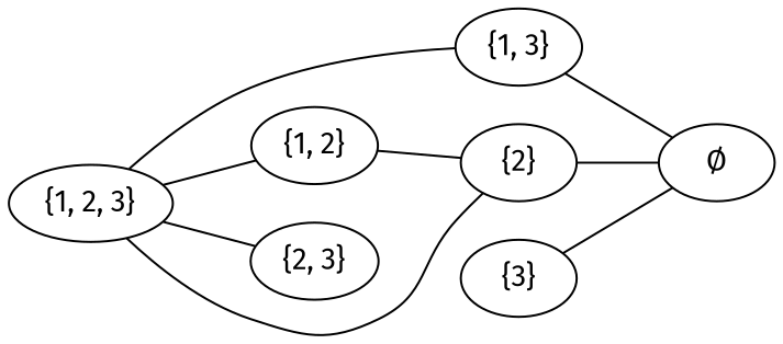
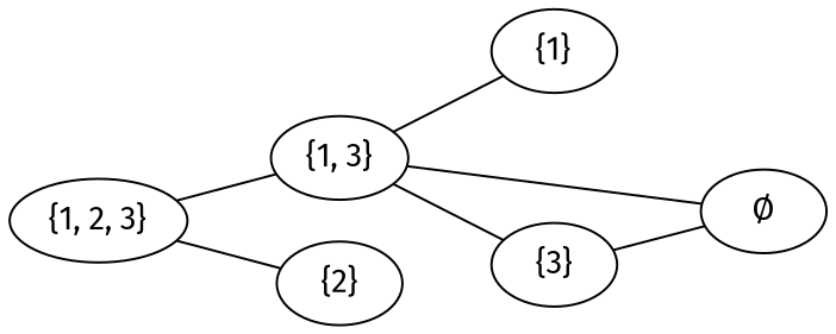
  graph {
    fontname="Fira Sans"
    rankdir=LR
    node [fontname="Fira Sans"]
    edge [fontname="Fira Sans"]
    "{1, 2, 3}"
-   "{1, 2}"
    "{1, 3}"
-   "{2, 3}"
    "{2}"
+   "{1}"
    "Ø"
    "{3}"
-   "{1, 2, 3}" -- "{1, 2}"
    "{1, 2, 3}" -- "{1, 3}"
-   "{1, 2, 3}" -- "{2, 3}"
    "{1, 2, 3}" -- "{2}"
-   "{1, 2}" -- "{2}"
+   "{1, 3}" -- "{1}"
    "{1, 3}" -- "Ø"
-   "{2}" -- "Ø"
+   "{1, 3}" -- "{3}"
    "{3}" -- "Ø"
  }
